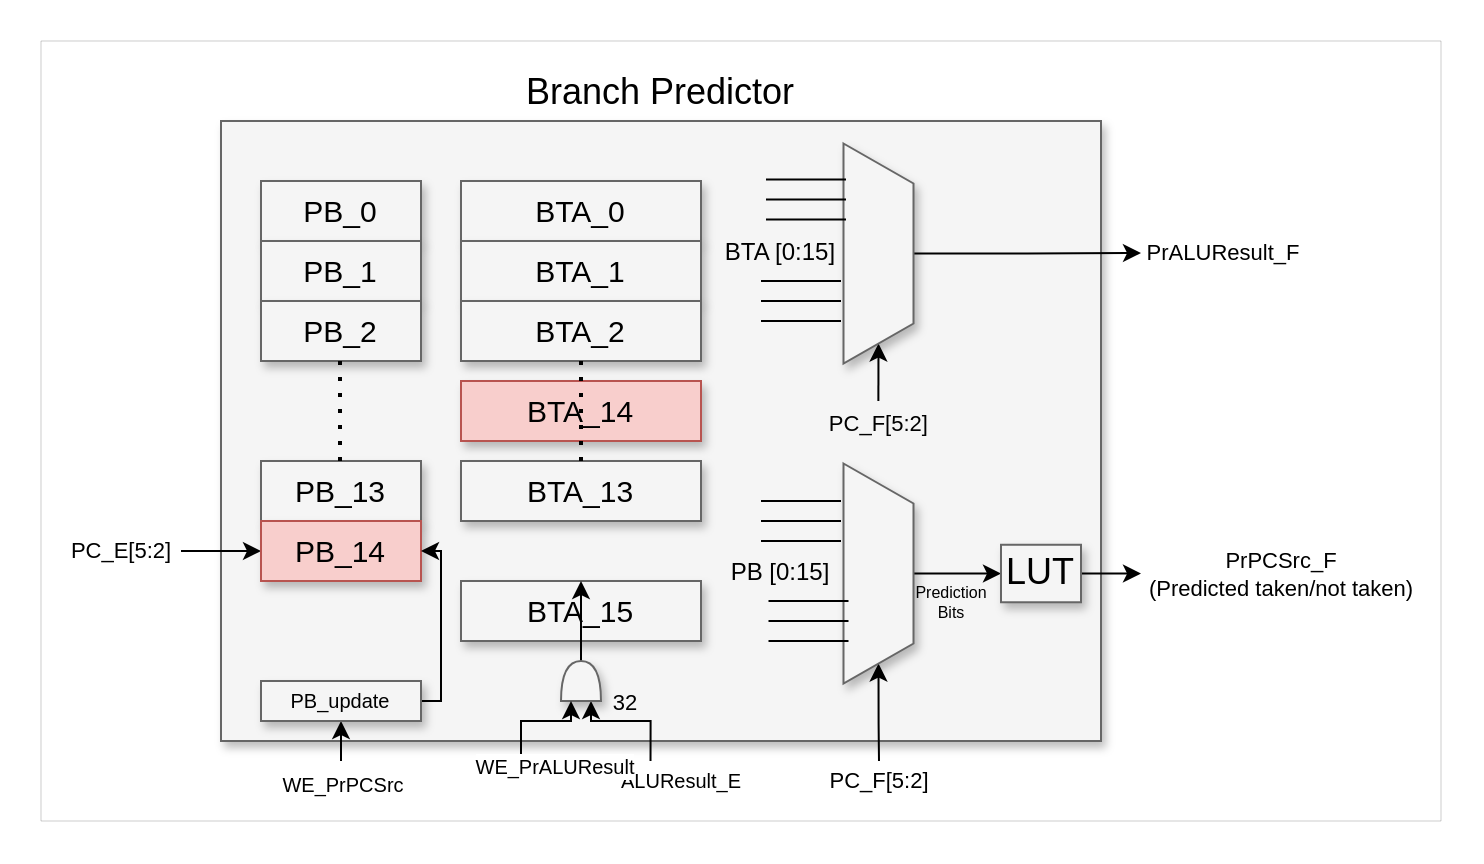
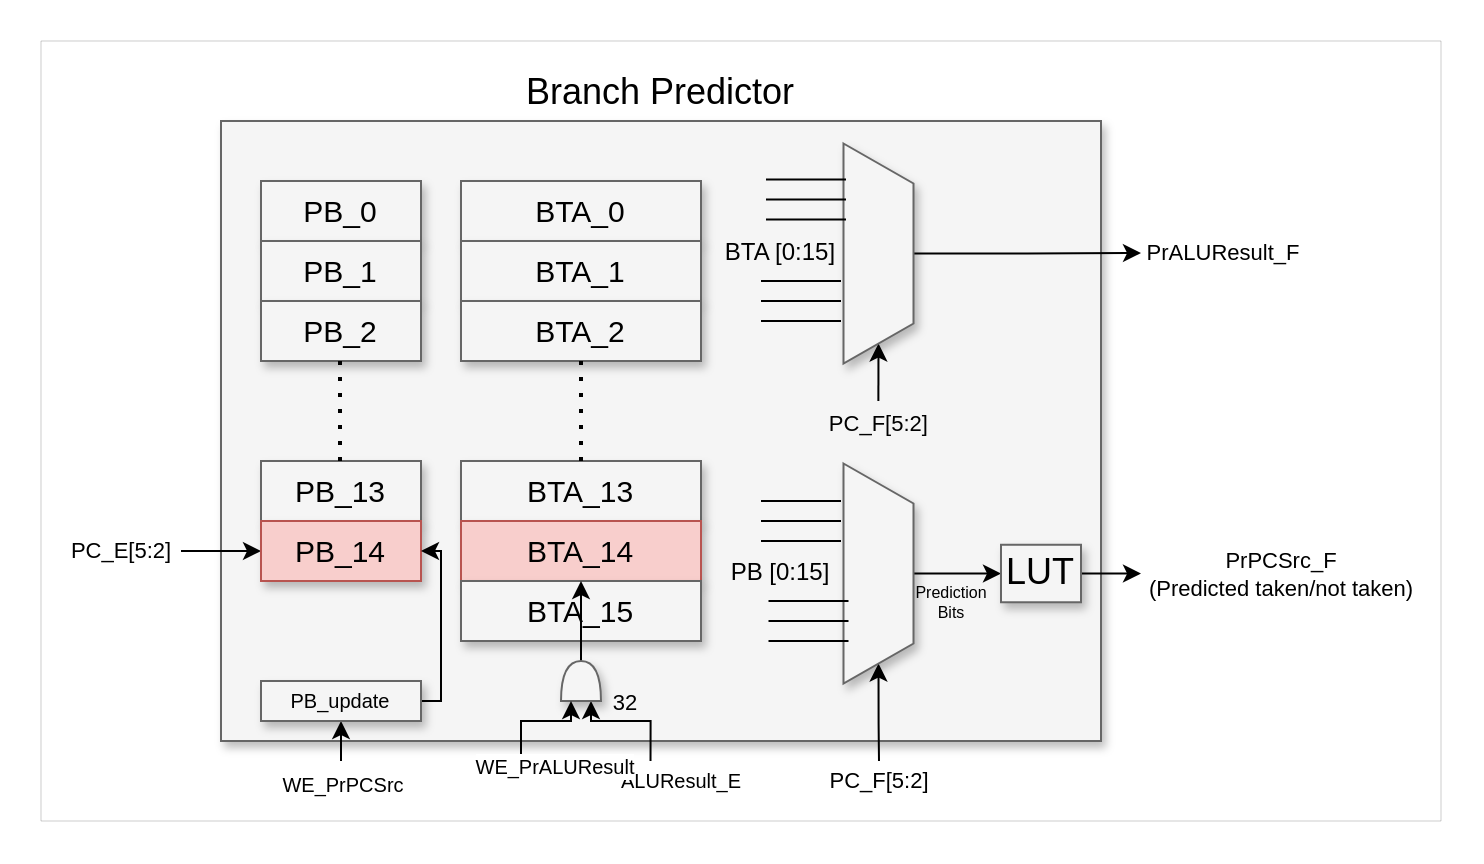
  <mxCell id="0" style=";html=1;" />
  <mxCell id="1" style=";html=1;" parent="0" />
  <mxCell id="2" value="" style="rounded=0;whiteSpace=wrap;html=1;strokeWidth=0;" parent="1" vertex="1"><mxGeometry x="20" y="20" width="700" height="390" as="geometry" /></mxCell>
  <mxCell id="3" value="Branch Predictor" style="whiteSpace=wrap;html=1;shadow=1;fontSize=18;fillColor=#f5f5f5;strokeColor=#666666;verticalAlign=bottom;labelPosition=center;verticalLabelPosition=top;align=center;" parent="1" vertex="1"><mxGeometry x="110" y="60" width="440" height="310" as="geometry" /></mxCell>
  <mxCell id="4" value="&lt;font style=&quot;font-size: 15px;&quot;&gt;BTA_0&lt;/font&gt;" style="whiteSpace=wrap;html=1;shadow=1;fontSize=18;fillColor=#f5f5f5;strokeColor=#666666;" parent="1" vertex="1"><mxGeometry x="230" y="90" width="120" height="30" as="geometry" /></mxCell>
  <mxCell id="5" value="&lt;font style=&quot;font-size: 15px;&quot;&gt;PB_0&lt;/font&gt;" style="whiteSpace=wrap;html=1;shadow=1;fontSize=18;fillColor=#f5f5f5;strokeColor=#666666;verticalAlign=middle;horizontal=1;" parent="1" vertex="1"><mxGeometry x="130" y="90" width="80" height="30" as="geometry" /></mxCell>
  <mxCell id="6" value="&lt;font style=&quot;font-size: 15px;&quot;&gt;BTA_1&lt;/font&gt;" style="whiteSpace=wrap;html=1;shadow=1;fontSize=18;fillColor=#f5f5f5;strokeColor=#666666;" parent="1" vertex="1"><mxGeometry x="230" y="120" width="120" height="30" as="geometry" /></mxCell>
  <mxCell id="7" value="&lt;font style=&quot;font-size: 15px;&quot;&gt;PB_1&lt;/font&gt;" style="whiteSpace=wrap;html=1;shadow=1;fontSize=18;fillColor=#f5f5f5;strokeColor=#666666;verticalAlign=middle;horizontal=1;" parent="1" vertex="1"><mxGeometry x="130" y="120" width="80" height="30" as="geometry" /></mxCell>
  <mxCell id="8" value="&lt;font style=&quot;font-size: 15px;&quot;&gt;BTA_2&lt;/font&gt;" style="whiteSpace=wrap;html=1;shadow=1;fontSize=18;fillColor=#f5f5f5;strokeColor=#666666;" parent="1" vertex="1"><mxGeometry x="230" y="150" width="120" height="30" as="geometry" /></mxCell>
  <mxCell id="9" value="&lt;span style=&quot;font-size: 15px;&quot;&gt;PB_2&lt;/span&gt;" style="whiteSpace=wrap;html=1;shadow=1;fontSize=18;fillColor=#f5f5f5;strokeColor=#666666;verticalAlign=middle;horizontal=1;" parent="1" vertex="1"><mxGeometry x="130" y="150" width="80" height="30" as="geometry" /></mxCell>
  <mxCell id="10" value="&lt;font style=&quot;font-size: 15px;&quot;&gt;BTA_13&lt;/font&gt;" style="whiteSpace=wrap;html=1;shadow=1;fontSize=18;fillColor=#f5f5f5;strokeColor=#666666;" parent="1" vertex="1"><mxGeometry x="230" y="230" width="120" height="30" as="geometry" /></mxCell>
  <mxCell id="11" value="&lt;font style=&quot;font-size: 15px;&quot;&gt;PB_13&lt;/font&gt;" style="whiteSpace=wrap;html=1;shadow=1;fontSize=18;fillColor=#f5f5f5;strokeColor=#666666;verticalAlign=middle;horizontal=1;" parent="1" vertex="1"><mxGeometry x="130" y="230" width="80" height="30" as="geometry" /></mxCell>
- <mxCell id="12" value="&lt;font style=&quot;font-size: 15px;&quot;&gt;BTA_14&lt;/font&gt;" style="whiteSpace=wrap;html=1;shadow=1;fontSize=18;fillColor=#f8cecc;strokeColor=#b85450;" parent="1" vertex="1"><mxGeometry x="230" y="190" width="120" height="30" as="geometry" /></mxCell>
+ <mxCell id="12" value="&lt;font style=&quot;font-size: 15px;&quot;&gt;BTA_14&lt;/font&gt;" style="whiteSpace=wrap;html=1;shadow=1;fontSize=18;fillColor=#f8cecc;strokeColor=#b85450;" parent="1" vertex="1"><mxGeometry x="230" y="260" width="120" height="30" as="geometry" /></mxCell>
  <mxCell id="13" style="edgeStyle=orthogonalEdgeStyle;rounded=0;orthogonalLoop=1;jettySize=auto;html=1;exitX=0;exitY=0.5;exitDx=0;exitDy=0;endArrow=none;endFill=0;startArrow=classic;startFill=1;" parent="1" source="15" edge="1"><mxGeometry relative="1" as="geometry"><mxPoint x="90" y="275" as="targetPoint" /></mxGeometry></mxCell>
  <mxCell id="14" value="PC_E[5:2]" style="edgeLabel;html=1;align=center;verticalAlign=middle;resizable=0;points=[];labelBackgroundColor=none;" parent="13" vertex="1" connectable="0"><mxGeometry x="1" relative="1" as="geometry"><mxPoint x="-30" as="offset" /></mxGeometry></mxCell>
  <mxCell id="15" value="&lt;font style=&quot;font-size: 15px;&quot;&gt;PB_14&lt;/font&gt;" style="whiteSpace=wrap;html=1;shadow=1;fontSize=18;fillColor=#f8cecc;strokeColor=#b85450;verticalAlign=middle;horizontal=1;" parent="1" vertex="1"><mxGeometry x="130" y="260" width="80" height="30" as="geometry" /></mxCell>
  <mxCell id="16" value="&lt;font style=&quot;font-size: 15px;&quot;&gt;BTA_15&lt;/font&gt;" style="whiteSpace=wrap;html=1;shadow=1;fontSize=18;fillColor=#f5f5f5;strokeColor=#666666;" parent="1" vertex="1"><mxGeometry x="230" y="290" width="120" height="30" as="geometry" /></mxCell>
  <mxCell id="17" value="" style="endArrow=none;dashed=1;html=1;dashPattern=1 3;strokeWidth=2;rounded=0;" parent="1" edge="1"><mxGeometry width="50" height="50" relative="1" as="geometry"><mxPoint x="169.5" y="180" as="sourcePoint" /><mxPoint x="169.5" y="230" as="targetPoint" /></mxGeometry></mxCell>
  <mxCell id="18" style="edgeStyle=orthogonalEdgeStyle;rounded=0;orthogonalLoop=1;jettySize=auto;html=1;startArrow=classic;startFill=1;endArrow=none;endFill=0;exitX=0.5;exitY=1;exitDx=0;exitDy=0;" parent="1" source="54" edge="1"><mxGeometry relative="1" as="geometry"><mxPoint x="170" y="380" as="targetPoint" /><Array as="points" /><mxPoint x="110" y="470" as="sourcePoint" /></mxGeometry></mxCell>
  <mxCell id="19" value="&lt;font style=&quot;font-size: 10px;&quot;&gt;WE_PrPCSrc&lt;/font&gt;" style="edgeLabel;html=1;align=center;verticalAlign=middle;resizable=0;points=[];fontColor=default;labelBackgroundColor=none;" parent="18" vertex="1" connectable="0"><mxGeometry x="0.963" relative="1" as="geometry"><mxPoint y="11" as="offset" /></mxGeometry></mxCell>
  <mxCell id="20" value="" style="endArrow=none;dashed=1;html=1;dashPattern=1 3;strokeWidth=2;rounded=0;exitX=0.5;exitY=1;exitDx=0;exitDy=0;entryX=0.5;entryY=0;entryDx=0;entryDy=0;" parent="1" target="10" edge="1"><mxGeometry width="50" height="50" relative="1" as="geometry"><mxPoint x="290" y="180" as="sourcePoint" /><mxPoint x="179.5" y="240" as="targetPoint" /></mxGeometry></mxCell>
  <mxCell id="21" style="edgeStyle=orthogonalEdgeStyle;rounded=0;orthogonalLoop=1;jettySize=auto;html=1;exitX=0.5;exitY=0;exitDx=0;exitDy=0;" parent="1" source="25" edge="1"><mxGeometry relative="1" as="geometry"><mxPoint x="570" y="126" as="targetPoint" /></mxGeometry></mxCell>
  <mxCell id="22" value="PrALUResult_F" style="edgeLabel;html=1;align=center;verticalAlign=middle;resizable=0;points=[];labelBackgroundColor=none;" parent="21" vertex="1" connectable="0"><mxGeometry x="1" y="1" relative="1" as="geometry"><mxPoint x="40" y="1" as="offset" /></mxGeometry></mxCell>
  <mxCell id="23" style="edgeStyle=orthogonalEdgeStyle;rounded=0;orthogonalLoop=1;jettySize=auto;html=1;exitX=1;exitY=0.5;exitDx=0;exitDy=0;startArrow=classic;startFill=1;endArrow=none;endFill=0;" parent="1" source="25" edge="1"><mxGeometry relative="1" as="geometry"><mxPoint x="438.687" y="200" as="targetPoint" /></mxGeometry></mxCell>
  <mxCell id="24" value="PC_F[5:2]" style="edgeLabel;align=center;verticalAlign=middle;resizable=0;points=[];labelBorderColor=none;labelBackgroundColor=none;" parent="23" vertex="1" connectable="0"><mxGeometry x="1" y="-1" relative="1" as="geometry"><mxPoint x="1" y="10" as="offset" /></mxGeometry></mxCell>
  <mxCell id="25" value="" style="shape=trapezoid;perimeter=trapezoidPerimeter;whiteSpace=wrap;html=1;fixedSize=1;fillColor=#f5f5f5;fontColor=#333333;strokeColor=#666666;shadow=1;rotation=90;" parent="1" vertex="1"><mxGeometry x="383.75" y="108.75" width="110" height="35" as="geometry" /></mxCell>
  <mxCell id="26" style="edgeStyle=orthogonalEdgeStyle;rounded=0;orthogonalLoop=1;jettySize=auto;html=1;exitX=0.5;exitY=0;exitDx=0;exitDy=0;entryX=0;entryY=0.5;entryDx=0;entryDy=0;" parent="1" source="29" target="46" edge="1"><mxGeometry relative="1" as="geometry"><mxPoint x="512.5" y="286.222" as="targetPoint" /></mxGeometry></mxCell>
  <mxCell id="27" value="Prediction&lt;br&gt;Bits" style="edgeLabel;html=1;align=center;verticalAlign=middle;resizable=0;points=[];fontSize=8;labelBackgroundColor=none;" parent="26" vertex="1" connectable="0"><mxGeometry x="1" y="-2" relative="1" as="geometry"><mxPoint x="-26" y="12" as="offset" /></mxGeometry></mxCell>
  <mxCell id="28" value="PC_F[5:2]" style="edgeStyle=orthogonalEdgeStyle;rounded=0;orthogonalLoop=1;jettySize=auto;html=1;exitX=1;exitY=0.5;exitDx=0;exitDy=0;startArrow=classic;startFill=1;endArrow=none;endFill=0;" parent="1" source="29" edge="1"><mxGeometry x="1" y="10" relative="1" as="geometry"><mxPoint x="439" y="380" as="targetPoint" /><mxPoint x="-10" y="10" as="offset" /></mxGeometry></mxCell>
  <mxCell id="29" value="" style="shape=trapezoid;perimeter=trapezoidPerimeter;whiteSpace=wrap;html=1;fixedSize=1;fillColor=#f5f5f5;fontColor=#333333;strokeColor=#666666;shadow=1;rotation=90;" parent="1" vertex="1"><mxGeometry x="383.75" y="268.75" width="110" height="35" as="geometry" /></mxCell>
  <mxCell id="30" value="" style="endArrow=none;html=1;rounded=0;" parent="1" edge="1"><mxGeometry width="50" height="50" relative="1" as="geometry"><mxPoint x="420" y="150" as="sourcePoint" /><mxPoint x="380" y="150" as="targetPoint" /></mxGeometry></mxCell>
  <mxCell id="31" value="" style="endArrow=none;html=1;rounded=0;" parent="1" edge="1"><mxGeometry width="50" height="50" relative="1" as="geometry"><mxPoint x="420" y="140" as="sourcePoint" /><mxPoint x="380" y="140" as="targetPoint" /></mxGeometry></mxCell>
  <mxCell id="32" value="" style="endArrow=none;html=1;rounded=0;" parent="1" edge="1"><mxGeometry width="50" height="50" relative="1" as="geometry"><mxPoint x="420" y="160" as="sourcePoint" /><mxPoint x="380" y="160" as="targetPoint" /></mxGeometry></mxCell>
  <mxCell id="33" value="" style="endArrow=none;html=1;rounded=0;" parent="1" edge="1"><mxGeometry width="50" height="50" relative="1" as="geometry"><mxPoint x="420" y="260" as="sourcePoint" /><mxPoint x="380" y="260" as="targetPoint" /></mxGeometry></mxCell>
  <mxCell id="34" value="" style="endArrow=none;html=1;rounded=0;" parent="1" edge="1"><mxGeometry width="50" height="50" relative="1" as="geometry"><mxPoint x="420" y="250" as="sourcePoint" /><mxPoint x="380" y="250" as="targetPoint" /></mxGeometry></mxCell>
  <mxCell id="35" value="" style="endArrow=none;html=1;rounded=0;" parent="1" edge="1"><mxGeometry width="50" height="50" relative="1" as="geometry"><mxPoint x="420" y="270" as="sourcePoint" /><mxPoint x="380" y="270" as="targetPoint" /></mxGeometry></mxCell>
  <mxCell id="36" value="" style="endArrow=none;html=1;rounded=0;" parent="1" edge="1"><mxGeometry width="50" height="50" relative="1" as="geometry"><mxPoint x="423.75" y="310" as="sourcePoint" /><mxPoint x="383.75" y="310" as="targetPoint" /></mxGeometry></mxCell>
  <mxCell id="37" value="" style="endArrow=none;html=1;rounded=0;" parent="1" edge="1"><mxGeometry width="50" height="50" relative="1" as="geometry"><mxPoint x="423.75" y="300" as="sourcePoint" /><mxPoint x="383.75" y="300" as="targetPoint" /></mxGeometry></mxCell>
  <mxCell id="38" value="" style="endArrow=none;html=1;rounded=0;" parent="1" edge="1"><mxGeometry width="50" height="50" relative="1" as="geometry"><mxPoint x="423.75" y="320" as="sourcePoint" /><mxPoint x="383.75" y="320" as="targetPoint" /></mxGeometry></mxCell>
  <mxCell id="39" value="" style="endArrow=none;html=1;rounded=0;" parent="1" edge="1"><mxGeometry width="50" height="50" relative="1" as="geometry"><mxPoint x="422.5" y="99.2" as="sourcePoint" /><mxPoint x="382.5" y="99.2" as="targetPoint" /></mxGeometry></mxCell>
  <mxCell id="40" value="" style="endArrow=none;html=1;rounded=0;" parent="1" edge="1"><mxGeometry width="50" height="50" relative="1" as="geometry"><mxPoint x="422.5" y="89.2" as="sourcePoint" /><mxPoint x="382.5" y="89.2" as="targetPoint" /></mxGeometry></mxCell>
  <mxCell id="41" value="" style="endArrow=none;html=1;rounded=0;" parent="1" edge="1"><mxGeometry width="50" height="50" relative="1" as="geometry"><mxPoint x="422.5" y="109.2" as="sourcePoint" /><mxPoint x="382.5" y="109.2" as="targetPoint" /></mxGeometry></mxCell>
  <mxCell id="42" value="BTA [0:15]" style="text;html=1;strokeColor=none;fillColor=none;align=center;verticalAlign=middle;whiteSpace=wrap;rounded=0;" parent="1" vertex="1"><mxGeometry x="360" y="111.25" width="60" height="30" as="geometry" /></mxCell>
  <mxCell id="43" value="PB [0:15]" style="text;html=1;strokeColor=none;fillColor=none;align=center;verticalAlign=middle;whiteSpace=wrap;rounded=0;" parent="1" vertex="1"><mxGeometry x="360" y="271.25" width="60" height="30" as="geometry" /></mxCell>
  <mxCell id="44" style="edgeStyle=orthogonalEdgeStyle;rounded=0;orthogonalLoop=1;jettySize=auto;html=1;exitX=1;exitY=0.5;exitDx=0;exitDy=0;" parent="1" source="46" edge="1"><mxGeometry relative="1" as="geometry"><mxPoint x="570" y="286" as="targetPoint" /></mxGeometry></mxCell>
  <mxCell id="45" value="PrPCSrc_F&lt;br&gt;(Predicted taken/not taken)" style="edgeLabel;html=1;align=center;verticalAlign=middle;resizable=0;points=[];labelBackgroundColor=none;" parent="44" vertex="1" connectable="0"><mxGeometry x="0.87" relative="1" as="geometry"><mxPoint x="72" as="offset" /></mxGeometry></mxCell>
  <mxCell id="46" value="LUT" style="whiteSpace=wrap;html=1;shadow=1;fontSize=18;fillColor=#f5f5f5;strokeColor=#666666;" parent="1" vertex="1"><mxGeometry x="500" y="271.88" width="40" height="28.75" as="geometry" /></mxCell>
  <mxCell id="47" style="edgeStyle=orthogonalEdgeStyle;rounded=0;orthogonalLoop=1;jettySize=auto;html=1;exitX=0;exitY=0.75;exitDx=0;exitDy=0;exitPerimeter=0;startArrow=classic;startFill=1;endArrow=none;endFill=0;" parent="1" source="51" edge="1"><mxGeometry relative="1" as="geometry"><mxPoint x="324.758" y="380" as="targetPoint" /><Array as="points"><mxPoint x="295" y="360" /><mxPoint x="325" y="360" /></Array></mxGeometry></mxCell>
  <mxCell id="48" value="ALUResult_E" style="edgeLabel;html=1;align=center;verticalAlign=middle;resizable=0;points=[];fontSize=10;" parent="47" vertex="1" connectable="0"><mxGeometry x="0.978" relative="1" as="geometry"><mxPoint x="15" y="10" as="offset" /></mxGeometry></mxCell>
  <mxCell id="49" value="32" style="edgeLabel;html=1;align=center;verticalAlign=middle;resizable=0;points=[];labelBackgroundColor=none;" vertex="1" connectable="0" parent="47"><mxGeometry x="-0.146" y="-1" relative="1" as="geometry"><mxPoint y="-11" as="offset" /></mxGeometry></mxCell>
  <mxCell id="50" style="edgeStyle=orthogonalEdgeStyle;rounded=0;orthogonalLoop=1;jettySize=auto;html=1;exitX=1;exitY=0.5;exitDx=0;exitDy=0;exitPerimeter=0;entryX=0.5;entryY=0;entryDx=0;entryDy=0;" edge="1" parent="1" source="51" target="16"><mxGeometry relative="1" as="geometry"><Array as="points"><mxPoint x="290" y="290" /><mxPoint x="290" y="290" /></Array></mxGeometry></mxCell>
  <mxCell id="51" value="" style="shape=or;whiteSpace=wrap;html=1;fillColor=#f5f5f5;fontColor=#333333;strokeColor=#666666;shadow=1;rotation=-90;" parent="1" vertex="1"><mxGeometry x="280" y="330" width="20" height="20" as="geometry" /></mxCell>
  <mxCell id="52" value="&lt;font style=&quot;font-size: 10px;&quot;&gt;WE_PrALUResult&lt;/font&gt;" style="edgeStyle=orthogonalEdgeStyle;rounded=0;orthogonalLoop=1;jettySize=auto;html=1;exitX=0;exitY=0.25;exitDx=0;exitDy=0;exitPerimeter=0;startArrow=classic;startFill=1;endArrow=none;endFill=0;" parent="1" source="51" edge="1"><mxGeometry x="0.999" y="10" relative="1" as="geometry"><mxPoint x="260" y="380" as="targetPoint" /><mxPoint x="7" y="3" as="offset" /><mxPoint x="253.5" y="355" as="sourcePoint" /><Array as="points"><mxPoint x="285" y="360" /><mxPoint x="260" y="360" /><mxPoint x="260" y="380" /></Array></mxGeometry></mxCell>
  <mxCell id="53" style="edgeStyle=orthogonalEdgeStyle;rounded=0;orthogonalLoop=1;jettySize=auto;html=1;exitX=1;exitY=0.5;exitDx=0;exitDy=0;entryX=1;entryY=0.5;entryDx=0;entryDy=0;" edge="1" parent="1" source="54" target="15"><mxGeometry relative="1" as="geometry"><Array as="points"><mxPoint x="220" y="350" /><mxPoint x="220" y="275" /></Array></mxGeometry></mxCell>
  <mxCell id="54" value="&lt;font style=&quot;font-size: 10px;&quot;&gt;PB_update&lt;/font&gt;" style="whiteSpace=wrap;html=1;shadow=1;fontSize=10;fillColor=#f5f5f5;strokeColor=#666666;verticalAlign=middle;horizontal=1;" vertex="1" parent="1"><mxGeometry x="130" y="340" width="80" height="20" as="geometry" /></mxCell>
